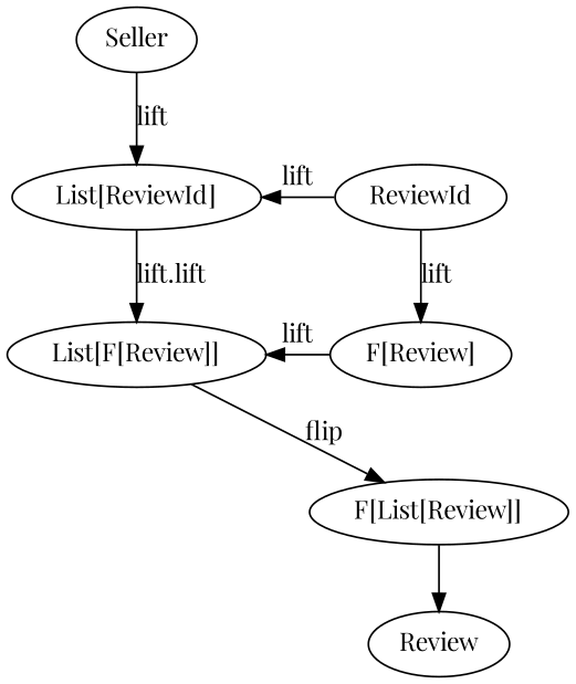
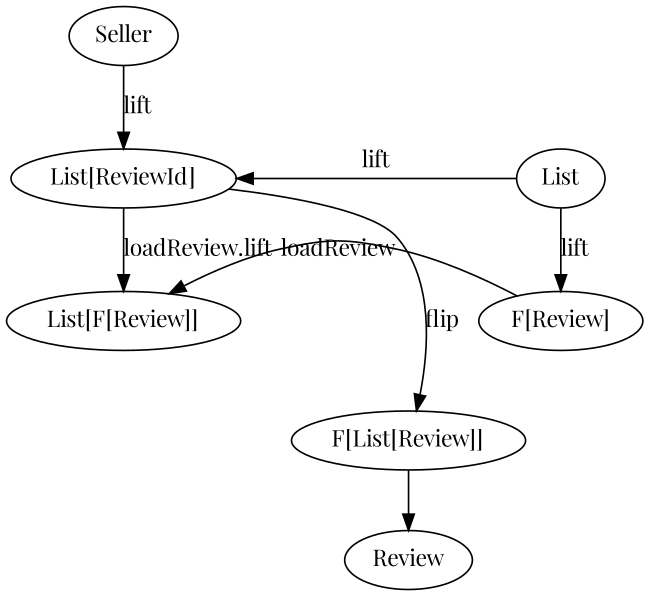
  digraph {
    fontname="Playfair Display"
    node [fontname="Playfair Display" group=middle]
    edge [fontname="Playfair Display"]
    n1 [label="List[ReviewId]"]
-   n2 [group=lower label=ReviewId]
+   n2 [group=lower label=List]
    n3 [label="List[F[Review]]"]
    n4 [group=lower label="F[Review]"]
    n5 [group=lower label="F[List[Review]]"]
    n6 [label="List[Review]" style=invis]
    n7 [label=Review group=""]
    Seller
    subgraph sub_1 {
      rank=same
      n1
      n2
    }
    subgraph sub_2 {
      rank=same
      n3
      n4
    }
    subgraph sub_3 {
      rank=same
      n5
      n6
    }
    n1 -> n2 [dir=back label=lift]
-   n1 -> n3 [label="lift.lift"]
+   n1 -> n3 [label="loadReview.lift"]
    n2 -> n4 [label=lift]
-   n3 -> n4 [dir=back label=lift]
-   n3 -> n5 [label=flip]
+   n3 -> n4 [dir=back label=loadReview]
+   n1 -> n5 [label=flip]
    n3 -> n6 [style=invis]
    n5 -> n7
    n6 -> n5 [style=invis]
    Seller -> n1 [label=lift]
  }
